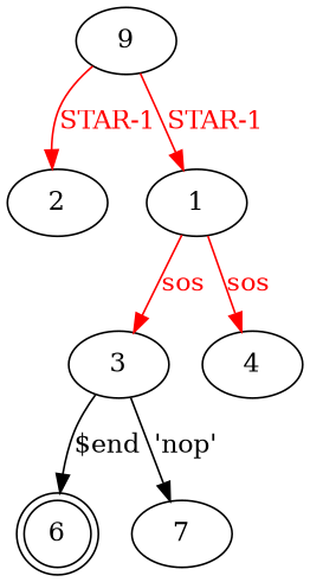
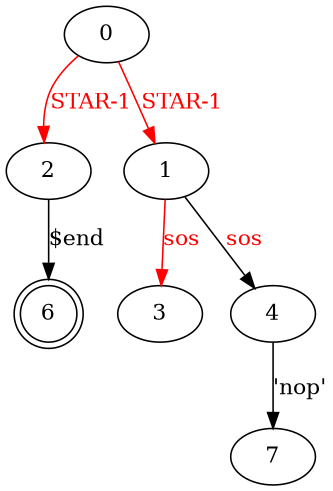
  digraph {
    edge [color=red fontcolor=red]
-   0 [label=9]
+   0
    2
    1
    6 [shape=doublecircle]
    3
    4
    7
    0 -> 2 [label="STAR-1"]
    0 -> 1 [label="STAR-1"]
-   3 -> 6 [label="$end" color="" fontcolor=""]
+   2 -> 6 [label="$end" color="" fontcolor=""]
    1 -> 3 [label=sos]
-   1 -> 4 [label=sos]
-   3 -> 7 [label="'nop'" color="" fontcolor=""]
+   1 -> 4 [color=black label=sos]
+   4 -> 7 [label="'nop'" color="" fontcolor=""]
  }
